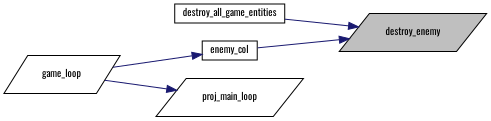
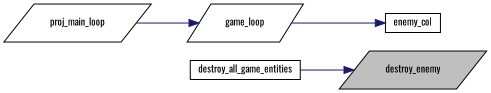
  digraph {
    fontname=Oswald
    rankdir=RL
    node [color=black fillcolor=white fontname=Oswald fontsize=10 shape=parallelogram style=filled]
    edge [color=midnightblue dir=back fontname=Oswald fontsize=10 labelfontname=Helvetica labelfontsize=10 style=solid]
    n1 [fillcolor=grey75 fontcolor=black height=0.2 label=destroy_enemy width=0.4]
    n2 [height=0.2 label=destroy_all_game_entities shape=box width=0.4]
    n3 [height=0.2 label=enemy_col shape=box width=0.4]
    n4 [height=0.2 label=game_loop width=0.4]
    n5 [height=0.2 label=proj_main_loop width=0.4]
    n1 -> n2
-   n1 -> n3
    n3 -> n4
-   n5 -> n4
+   n4 -> n5
  }
